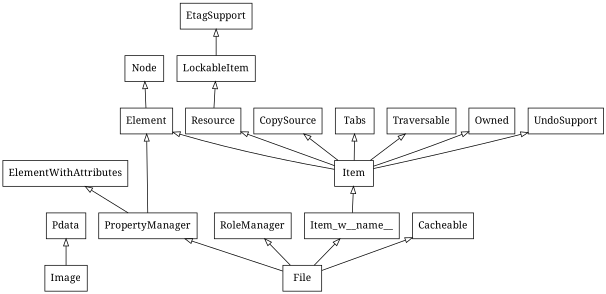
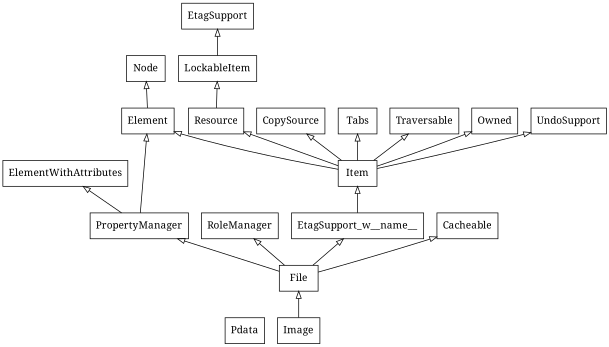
  digraph {
    fontname="Noto Serif"
    rankdir=BT
    node [fontname="Noto Serif" shape=record]
    edge [arrowhead=empty arrowtail=none fontname="Noto Serif"]
    n1 [label=Pdata]
    n2 [label=Image]
    n3 [label=File]
    n4 [label=PropertyManager]
    n5 [label=RoleManager]
-   n6 [label=Item_w__name__]
+   n6 [label=EtagSupport_w__name__]
    n7 [label=Cacheable]
    n8 [label=ElementWithAttributes]
    n9 [label=Element]
    n10 [label=Item]
    n11 [label="Node"]
    n12 [label=Resource]
    n13 [label=CopySource]
    n14 [label=Tabs]
    n15 [label=Traversable]
    n16 [label=Owned]
    n17 [label=UndoSupport]
    n18 [label=LockableItem]
    n19 [label=EtagSupport]
-   n2 -> n1
+   n2 -> n3
    n3 -> n4
    n3 -> n5
    n3 -> n6
    n3 -> n7
    n4 -> n8
    n4 -> n9
    n6 -> n10
    n9 -> n11
    n10 -> n9
    n10 -> n12
    n10 -> n13
    n10 -> n14
    n10 -> n15
    n10 -> n16
    n10 -> n17
    n12 -> n18
    n18 -> n19
  }
